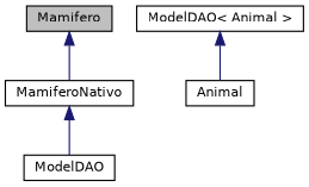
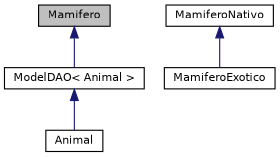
  digraph {
    node [color=black fillcolor=white fontname=Helvetica fontsize=10 shape=record style=filled]
    edge [color=midnightblue dir=back fontname=Helvetica fontsize=10 labelfontname=Helvetica labelfontsize=10 style=solid]
    n1 [fillcolor=grey75 fontcolor=black height=0.2 label=Mamifero width=0.4]
    n2 [height=0.2 label=MamiferoNativo width=0.4]
-   n3 [height=0.2 label=ModelDAO width=0.4]
+   n3 [height=0.2 label=MamiferoExotico width=0.4]
    n4 [height=0.2 label=Animal width=0.4]
    n5 [height=0.2 label="ModelDAO\< Animal \>" width=0.4]
-   n1 -> n2
+   n1 -> n5
    n2 -> n3
    n5 -> n4
  }
